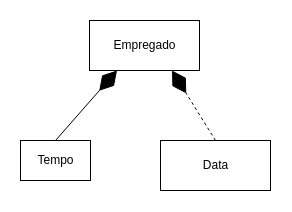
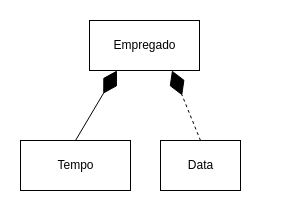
  <mxCell id="0" />
  <mxCell id="1" parent="0" />
  <mxCell id="2" value="Empregado" style="html=1;" vertex="1" parent="1"><mxGeometry x="89" y="20" width="110" height="50" as="geometry" /></mxCell>
- <mxCell id="3" value="Tempo" style="html=1;" vertex="1" parent="1"><mxGeometry x="20" y="140" width="70" height="40" as="geometry" /></mxCell>
- <mxCell id="4" value="Data" style="html=1;" vertex="1" parent="1"><mxGeometry x="160" y="140" width="110" height="50" as="geometry" /></mxCell>
+ <mxCell id="3" value="Tempo" style="html=1;" vertex="1" parent="1"><mxGeometry x="20" y="140" width="110" height="50" as="geometry" /></mxCell>
+ <mxCell id="4" value="Data" style="html=1;" vertex="1" parent="1"><mxGeometry x="160" y="140" width="80" height="50" as="geometry" /></mxCell>
  <mxCell id="5" value="" style="endArrow=diamondThin;endFill=1;endSize=24;html=1;entryX=0.25;entryY=1;entryDx=0;entryDy=0;exitX=0.5;exitY=0;exitDx=0;exitDy=0;" edge="1" parent="1" source="3" target="2"><mxGeometry width="160" relative="1" as="geometry"><mxPoint x="-20" y="110" as="sourcePoint" /><mxPoint x="140" y="110" as="targetPoint" /></mxGeometry></mxCell>
  <mxCell id="6" value="" style="endArrow=diamondThin;endFill=1;endSize=24;html=1;entryX=0.75;entryY=1;entryDx=0;entryDy=0;exitX=0.5;exitY=0;exitDx=0;exitDy=0;dashed=1;" edge="1" parent="1" source="4" target="2"><mxGeometry width="160" relative="1" as="geometry"><mxPoint x="85" y="150" as="sourcePoint" /><mxPoint x="126.5" y="80" as="targetPoint" /></mxGeometry></mxCell>
